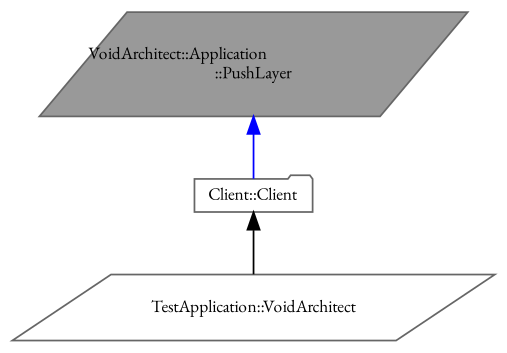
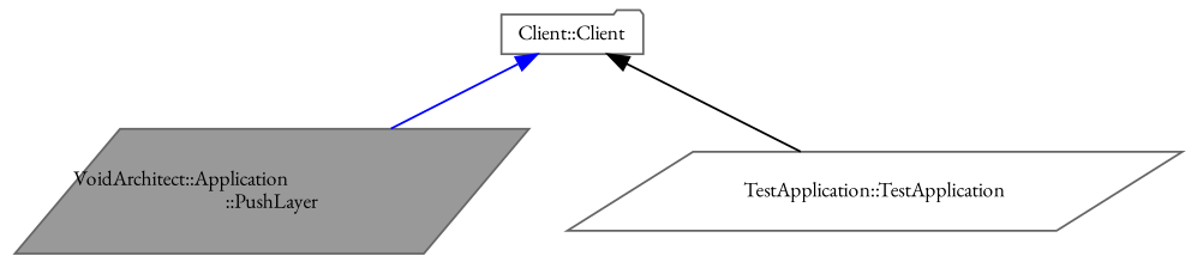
  digraph {
    fontname="EB Garamond"
    rankdir=TB
    node [color=grey40 fillcolor=white fontname="EB Garamond" fontsize=10 shape=parallelogram style=filled]
    edge [dir=back fontname="EB Garamond" fontsize=10 labelfontname=Helvetica labelfontsize=10 style=solid]
    n1 [color=gray40 fillcolor=grey60 fontcolor=black height=0.2 label="VoidArchitect::Application\l::PushLayer" width=0.4]
    n2 [height=0.2 label="Client::Client" shape=folder width=0.4]
-   n3 [height=0.2 label="TestApplication::VoidArchitect" width=0.4]
-   n1 -> n2 [color=blue]
+   n3 [height=0.2 label="TestApplication::TestApplication" width=0.4]
+   n2 -> n1 [color=blue]
    n2 -> n3 [color=black]
  }
